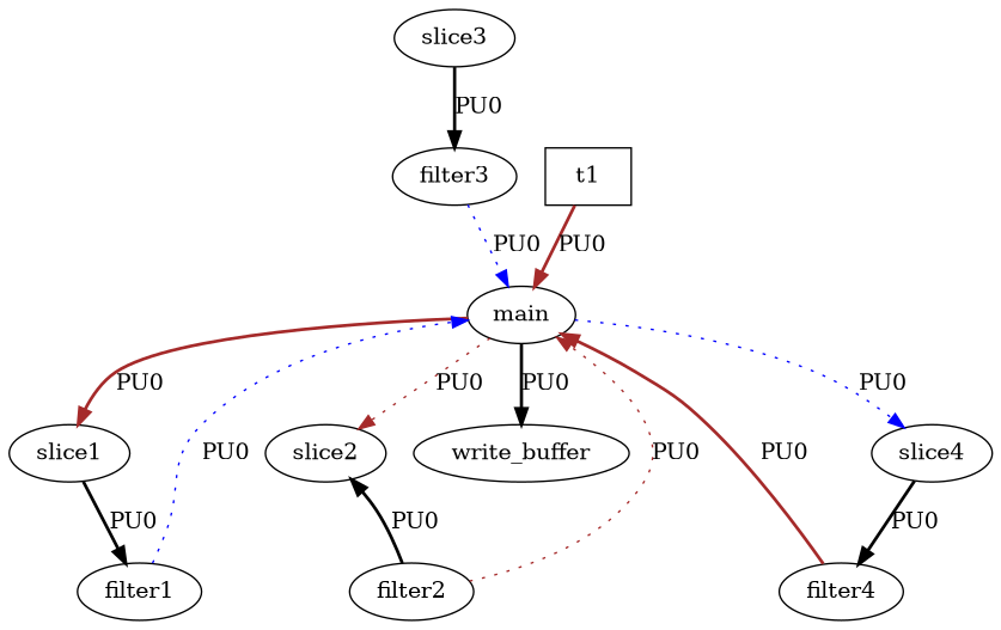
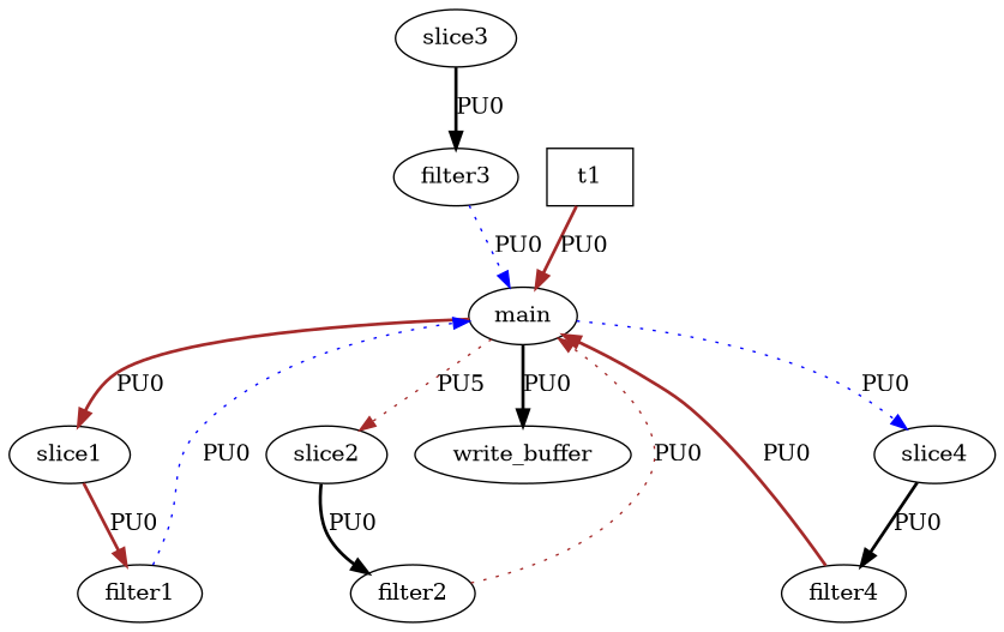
  digraph {
    edge [color=brown style=bold]
    n1 [label=main]
    n2 [label=slice1]
    n3 [label=slice2]
    n4 [label=slice4]
    n5 [label=write_buffer]
    n6 [label=filter1]
    n7 [label=filter2]
    n8 [label=slice3]
    n9 [label=filter3]
    n10 [label=filter4]
    n11 [label=t1 shape=box]
    n1 -> n2 [label=PU0]
-   n1 -> n3 [label=PU0 style=dotted]
+   n1 -> n3 [label=PU5 style=dotted]
    n1 -> n4 [color=blue label=PU0 style=dotted]
    n1 -> n5 [color=black label=PU0]
-   n2 -> n6 [color=black label=PU0]
-   n7 -> n3 [color=black label=PU0]
+   n2 -> n6 [label=PU0]
+   n3 -> n7 [color=black label=PU0]
    n4 -> n10 [color=black label=PU0]
    n6 -> n1 [color=blue label=PU0 style=dotted]
    n7 -> n1 [label=PU0 style=dotted]
    n8 -> n9 [color=black label=PU0]
    n9 -> n1 [color=blue label=PU0 style=dotted]
    n10 -> n1 [label=PU0]
    n11 -> n1 [label=PU0]
  }
